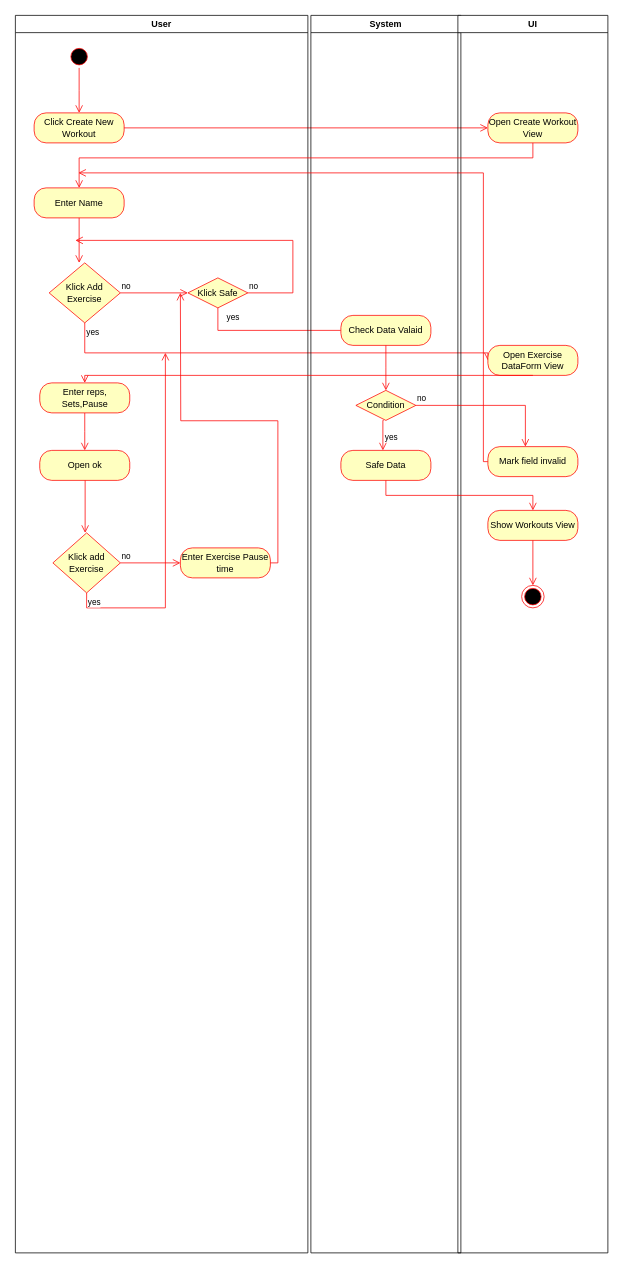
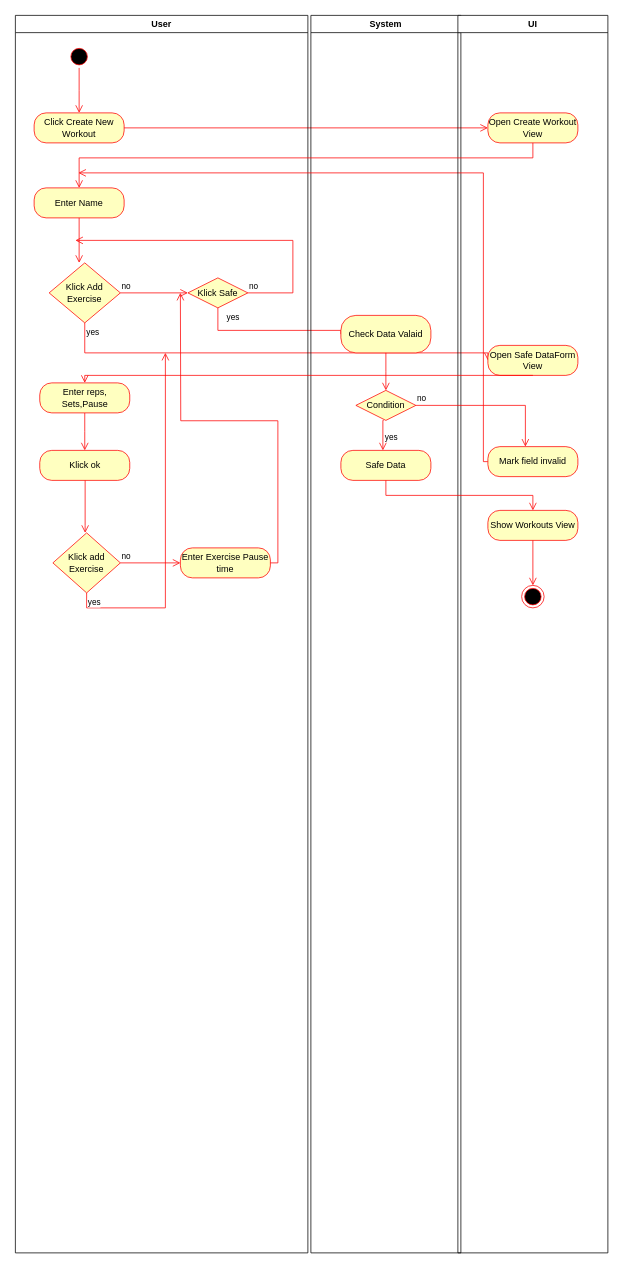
  <mxCell id="0" />
  <mxCell id="1" parent="0" />
  <mxCell id="2" value="" style="ellipse;html=1;shape=startState;fillColor=#000000;strokeColor=#ff0000;" vertex="1" parent="1"><mxGeometry x="90" y="60" width="30" height="30" as="geometry" /></mxCell>
  <mxCell id="3" value="" style="edgeStyle=orthogonalEdgeStyle;html=1;verticalAlign=bottom;endArrow=open;endSize=8;strokeColor=#ff0000;rounded=0;" edge="1" source="2" parent="1"><mxGeometry relative="1" as="geometry"><mxPoint x="105" y="150" as="targetPoint" /></mxGeometry></mxCell>
  <mxCell id="4" value="Click Create New Workout" style="rounded=1;whiteSpace=wrap;html=1;arcSize=40;fontColor=#000000;fillColor=#ffffc0;strokeColor=#ff0000;" vertex="1" parent="1"><mxGeometry x="45" y="150" width="120" height="40" as="geometry" /></mxCell>
  <mxCell id="5" value="" style="edgeStyle=orthogonalEdgeStyle;html=1;verticalAlign=bottom;endArrow=open;endSize=8;strokeColor=#ff0000;rounded=0;entryX=0;entryY=0.5;entryDx=0;entryDy=0;" edge="1" source="4" parent="1" target="31"><mxGeometry relative="1" as="geometry"><mxPoint x="105" y="250" as="targetPoint" /></mxGeometry></mxCell>
  <mxCell id="6" value="Enter Name" style="rounded=1;whiteSpace=wrap;html=1;arcSize=40;fontColor=#000000;fillColor=#ffffc0;strokeColor=#ff0000;" vertex="1" parent="1"><mxGeometry x="45" y="250" width="120" height="40" as="geometry" /></mxCell>
  <mxCell id="7" value="" style="edgeStyle=orthogonalEdgeStyle;html=1;verticalAlign=bottom;endArrow=open;endSize=8;strokeColor=#ff0000;rounded=0;" edge="1" source="6" parent="1"><mxGeometry relative="1" as="geometry"><mxPoint x="105" y="350" as="targetPoint" /></mxGeometry></mxCell>
  <mxCell id="8" value="Klick Add Exercise" style="rhombus;whiteSpace=wrap;html=1;fillColor=#ffffc0;strokeColor=#ff0000;" vertex="1" parent="1"><mxGeometry x="65" y="350" width="95" height="80" as="geometry" /></mxCell>
  <mxCell id="9" value="no" style="edgeStyle=orthogonalEdgeStyle;html=1;align=left;verticalAlign=bottom;endArrow=open;endSize=8;strokeColor=#ff0000;rounded=0;entryX=0;entryY=0.5;entryDx=0;entryDy=0;" edge="1" source="8" parent="1" target="11"><mxGeometry x="-1" relative="1" as="geometry"><mxPoint x="250" y="370" as="targetPoint" /></mxGeometry></mxCell>
  <mxCell id="10" value="yes" style="edgeStyle=orthogonalEdgeStyle;html=1;align=left;verticalAlign=top;endArrow=open;endSize=8;strokeColor=#ff0000;rounded=0;entryX=0;entryY=0.5;entryDx=0;entryDy=0;" edge="1" source="8" parent="1" target="33"><mxGeometry x="-1" relative="1" as="geometry"><mxPoint x="113" y="500" as="targetPoint" /><Array as="points"><mxPoint x="113" y="470" /></Array></mxGeometry></mxCell>
  <mxCell id="11" value="Klick Safe" style="rhombus;whiteSpace=wrap;html=1;fillColor=#ffffc0;strokeColor=#ff0000;" vertex="1" parent="1"><mxGeometry x="250" y="370" width="80" height="40" as="geometry" /></mxCell>
  <mxCell id="12" value="no" style="edgeStyle=orthogonalEdgeStyle;html=1;align=left;verticalAlign=bottom;endArrow=open;endSize=8;strokeColor=#ff0000;rounded=0;" edge="1" source="11" parent="1"><mxGeometry x="-1" relative="1" as="geometry"><mxPoint x="100" y="320" as="targetPoint" /><Array as="points"><mxPoint x="390" y="390" /></Array></mxGeometry></mxCell>
  <mxCell id="13" value="yes" style="edgeStyle=orthogonalEdgeStyle;html=1;align=left;verticalAlign=top;endArrow=none;endSize=8;strokeColor=#ff0000;rounded=0;entryX=0;entryY=0.5;entryDx=0;entryDy=0;" edge="1" source="11" parent="1" target="24"><mxGeometry x="-1" y="10" relative="1" as="geometry"><mxPoint x="290" y="450" as="targetPoint" /><Array as="points"><mxPoint x="290" y="440" /></Array><mxPoint as="offset" /></mxGeometry></mxCell>
  <mxCell id="14" value="" style="edgeStyle=orthogonalEdgeStyle;html=1;verticalAlign=bottom;endArrow=open;endSize=8;strokeColor=#ff0000;rounded=0;" edge="1" source="16" parent="1"><mxGeometry relative="1" as="geometry"><mxPoint x="112.5" y="600" as="targetPoint" /></mxGeometry></mxCell>
  <mxCell id="15" value="User" style="swimlane;" vertex="1" parent="1"><mxGeometry x="20" y="20" width="390" height="1650" as="geometry" /></mxCell>
  <mxCell id="16" value="Enter reps, Sets,Pause" style="rounded=1;whiteSpace=wrap;html=1;arcSize=40;fontColor=#000000;fillColor=#ffffc0;strokeColor=#ff0000;" vertex="1" parent="15"><mxGeometry x="32.5" y="490" width="120" height="40" as="geometry" /></mxCell>
- <mxCell id="17" value="Open ok" style="rounded=1;whiteSpace=wrap;html=1;arcSize=40;fontColor=#000000;fillColor=#ffffc0;strokeColor=#ff0000;" vertex="1" parent="15"><mxGeometry x="32.5" y="580" width="120" height="40" as="geometry" /></mxCell>
+ <mxCell id="17" value="Klick ok" style="rounded=1;whiteSpace=wrap;html=1;arcSize=40;fontColor=#000000;fillColor=#ffffc0;strokeColor=#ff0000;" vertex="1" parent="15"><mxGeometry x="32.5" y="580" width="120" height="40" as="geometry" /></mxCell>
  <mxCell id="18" value="" style="edgeStyle=orthogonalEdgeStyle;html=1;verticalAlign=bottom;endArrow=open;endSize=8;strokeColor=#ff0000;rounded=0;" edge="1" source="17" parent="15"><mxGeometry relative="1" as="geometry"><mxPoint x="93" y="690" as="targetPoint" /><Array as="points"><mxPoint x="93" y="680" /></Array></mxGeometry></mxCell>
  <mxCell id="19" value="Klick add Exercise" style="rhombus;whiteSpace=wrap;html=1;fillColor=#ffffc0;strokeColor=#ff0000;" vertex="1" parent="15"><mxGeometry x="50" y="690" width="90" height="80" as="geometry" /></mxCell>
  <mxCell id="20" value="yes" style="edgeStyle=orthogonalEdgeStyle;html=1;align=left;verticalAlign=top;endArrow=open;endSize=8;strokeColor=#ff0000;rounded=0;" edge="1" source="19" parent="15"><mxGeometry x="-1" relative="1" as="geometry"><mxPoint x="200" y="450" as="targetPoint" /><Array as="points"><mxPoint x="95" y="790" /><mxPoint x="200" y="790" /></Array></mxGeometry></mxCell>
  <mxCell id="21" value="Enter Exercise Pause time" style="rounded=1;whiteSpace=wrap;html=1;arcSize=40;fontColor=#000000;fillColor=#ffffc0;strokeColor=#ff0000;" vertex="1" parent="15"><mxGeometry x="220" y="710" width="120" height="40" as="geometry" /></mxCell>
  <mxCell id="22" value="no" style="edgeStyle=orthogonalEdgeStyle;html=1;align=left;verticalAlign=bottom;endArrow=open;endSize=8;strokeColor=#ff0000;rounded=0;" edge="1" source="19" parent="15" target="21"><mxGeometry x="-1" relative="1" as="geometry"><mxPoint x="220" y="730" as="targetPoint" /></mxGeometry></mxCell>
  <mxCell id="23" value="System" style="swimlane;" vertex="1" parent="1"><mxGeometry x="414" y="20" width="200" height="1650" as="geometry" /></mxCell>
- <mxCell id="24" value="Check Data Valaid" style="rounded=1;whiteSpace=wrap;html=1;arcSize=40;fontColor=#000000;fillColor=#ffffc0;strokeColor=#ff0000;" vertex="1" parent="23"><mxGeometry x="40" y="400" width="120" height="40" as="geometry" /></mxCell>
+ <mxCell id="24" value="Check Data Valaid" style="rounded=1;whiteSpace=wrap;html=1;arcSize=40;fontColor=#000000;fillColor=#ffffc0;strokeColor=#ff0000;" vertex="1" parent="23"><mxGeometry x="40" y="400" width="120" height="50" as="geometry" /></mxCell>
  <mxCell id="25" value="" style="edgeStyle=orthogonalEdgeStyle;html=1;verticalAlign=bottom;endArrow=open;endSize=8;strokeColor=#ff0000;rounded=0;" edge="1" source="24" parent="23"><mxGeometry relative="1" as="geometry"><mxPoint x="100" y="500" as="targetPoint" /></mxGeometry></mxCell>
  <mxCell id="26" value="Condition" style="rhombus;whiteSpace=wrap;html=1;fillColor=#ffffc0;strokeColor=#ff0000;" vertex="1" parent="23"><mxGeometry x="60" y="500" width="80" height="40" as="geometry" /></mxCell>
  <mxCell id="27" value="" style="edgeStyle=orthogonalEdgeStyle;html=1;verticalAlign=bottom;endArrow=open;endSize=8;strokeColor=#ff0000;rounded=0;exitX=0;exitY=0.5;exitDx=0;exitDy=0;" edge="1" source="32" parent="23"><mxGeometry relative="1" as="geometry"><mxPoint x="-310" y="210" as="targetPoint" /><mxPoint x="130" y="280" as="sourcePoint" /><Array as="points"><mxPoint x="230" y="210" /></Array></mxGeometry></mxCell>
  <mxCell id="28" value="Safe Data" style="rounded=1;whiteSpace=wrap;html=1;arcSize=40;fontColor=#000000;fillColor=#ffffc0;strokeColor=#ff0000;" vertex="1" parent="23"><mxGeometry x="40" y="580" width="120" height="40" as="geometry" /></mxCell>
  <mxCell id="29" value="" style="edgeStyle=orthogonalEdgeStyle;html=1;verticalAlign=bottom;endArrow=open;endSize=8;strokeColor=#ff0000;rounded=0;exitX=1;exitY=0.5;exitDx=0;exitDy=0;" edge="1" source="21" parent="23"><mxGeometry relative="1" as="geometry"><mxPoint x="-174" y="370" as="targetPoint" /><mxPoint x="100" y="770" as="sourcePoint" /></mxGeometry></mxCell>
  <mxCell id="30" value="UI" style="swimlane;" vertex="1" parent="1"><mxGeometry x="610" y="20" width="200" height="1650" as="geometry" /></mxCell>
  <mxCell id="31" value="Open Create Workout View" style="rounded=1;whiteSpace=wrap;html=1;arcSize=40;fontColor=#000000;fillColor=#ffffc0;strokeColor=#ff0000;" vertex="1" parent="30"><mxGeometry x="40" y="130" width="120" height="40" as="geometry" /></mxCell>
  <mxCell id="32" value="Mark field invalid" style="rounded=1;whiteSpace=wrap;html=1;arcSize=40;fontColor=#000000;fillColor=#ffffc0;strokeColor=#ff0000;" vertex="1" parent="30"><mxGeometry x="40" y="575" width="120" height="40" as="geometry" /></mxCell>
- <mxCell id="33" value="Open Exercise DataForm View" style="rounded=1;whiteSpace=wrap;html=1;arcSize=40;fontColor=#000000;fillColor=#ffffc0;strokeColor=#ff0000;" vertex="1" parent="30"><mxGeometry x="40" y="440" width="120" height="40" as="geometry" /></mxCell>
+ <mxCell id="33" value="Open Safe DataForm View" style="rounded=1;whiteSpace=wrap;html=1;arcSize=40;fontColor=#000000;fillColor=#ffffc0;strokeColor=#ff0000;" vertex="1" parent="30"><mxGeometry x="40" y="440" width="120" height="40" as="geometry" /></mxCell>
  <mxCell id="34" value="Show Workouts View" style="rounded=1;whiteSpace=wrap;html=1;arcSize=40;fontColor=#000000;fillColor=#ffffc0;strokeColor=#ff0000;" vertex="1" parent="30"><mxGeometry x="40" y="660" width="120" height="40" as="geometry" /></mxCell>
  <mxCell id="35" value="" style="ellipse;html=1;shape=endState;fillColor=#000000;strokeColor=#ff0000;" vertex="1" parent="30"><mxGeometry x="85" y="760" width="30" height="30" as="geometry" /></mxCell>
  <mxCell id="36" value="" style="edgeStyle=orthogonalEdgeStyle;html=1;verticalAlign=bottom;endArrow=open;endSize=8;strokeColor=#ff0000;rounded=0;exitX=0.5;exitY=1;exitDx=0;exitDy=0;entryX=0.5;entryY=0;entryDx=0;entryDy=0;" edge="1" source="34" parent="30" target="35"><mxGeometry relative="1" as="geometry"><mxPoint x="-90" y="820" as="targetPoint" /><mxPoint x="-90" y="760" as="sourcePoint" /></mxGeometry></mxCell>
  <mxCell id="37" value="" style="edgeStyle=orthogonalEdgeStyle;html=1;verticalAlign=bottom;endArrow=open;endSize=8;strokeColor=#ff0000;rounded=0;entryX=0.5;entryY=0;entryDx=0;entryDy=0;" edge="1" source="31" parent="1" target="6"><mxGeometry relative="1" as="geometry"><mxPoint x="710" y="250" as="targetPoint" /><Array as="points"><mxPoint x="710" y="210" /><mxPoint x="105" y="210" /></Array></mxGeometry></mxCell>
  <mxCell id="38" value="no" style="edgeStyle=orthogonalEdgeStyle;html=1;align=left;verticalAlign=bottom;endArrow=open;endSize=8;strokeColor=#ff0000;rounded=0;" edge="1" source="26" parent="1" target="32"><mxGeometry x="-1" relative="1" as="geometry"><mxPoint x="700" y="410" as="targetPoint" /><Array as="points"><mxPoint x="700" y="540" /></Array></mxGeometry></mxCell>
  <mxCell id="39" value="yes" style="edgeStyle=orthogonalEdgeStyle;html=1;align=left;verticalAlign=top;endArrow=open;endSize=8;strokeColor=#ff0000;rounded=0;" edge="1" parent="1"><mxGeometry x="-1" y="9" relative="1" as="geometry"><mxPoint x="510" y="600" as="targetPoint" /><mxPoint x="511" y="560" as="sourcePoint" /><Array as="points"><mxPoint x="510" y="560" /></Array><mxPoint as="offset" /></mxGeometry></mxCell>
  <mxCell id="40" value="" style="edgeStyle=orthogonalEdgeStyle;html=1;verticalAlign=bottom;endArrow=open;endSize=8;strokeColor=#ff0000;rounded=0;entryX=0.5;entryY=0;entryDx=0;entryDy=0;exitX=0.5;exitY=1;exitDx=0;exitDy=0;" edge="1" source="33" parent="1" target="16"><mxGeometry relative="1" as="geometry"><mxPoint x="720" y="550" as="targetPoint" /><Array as="points"><mxPoint x="113" y="500" /></Array></mxGeometry></mxCell>
  <mxCell id="41" value="" style="edgeStyle=orthogonalEdgeStyle;html=1;verticalAlign=bottom;endArrow=open;endSize=8;strokeColor=#ff0000;rounded=0;" edge="1" source="28" parent="1" target="34"><mxGeometry relative="1" as="geometry"><mxPoint x="710" y="740" as="targetPoint" /><Array as="points"><mxPoint x="514" y="660" /><mxPoint x="710" y="660" /></Array></mxGeometry></mxCell>
